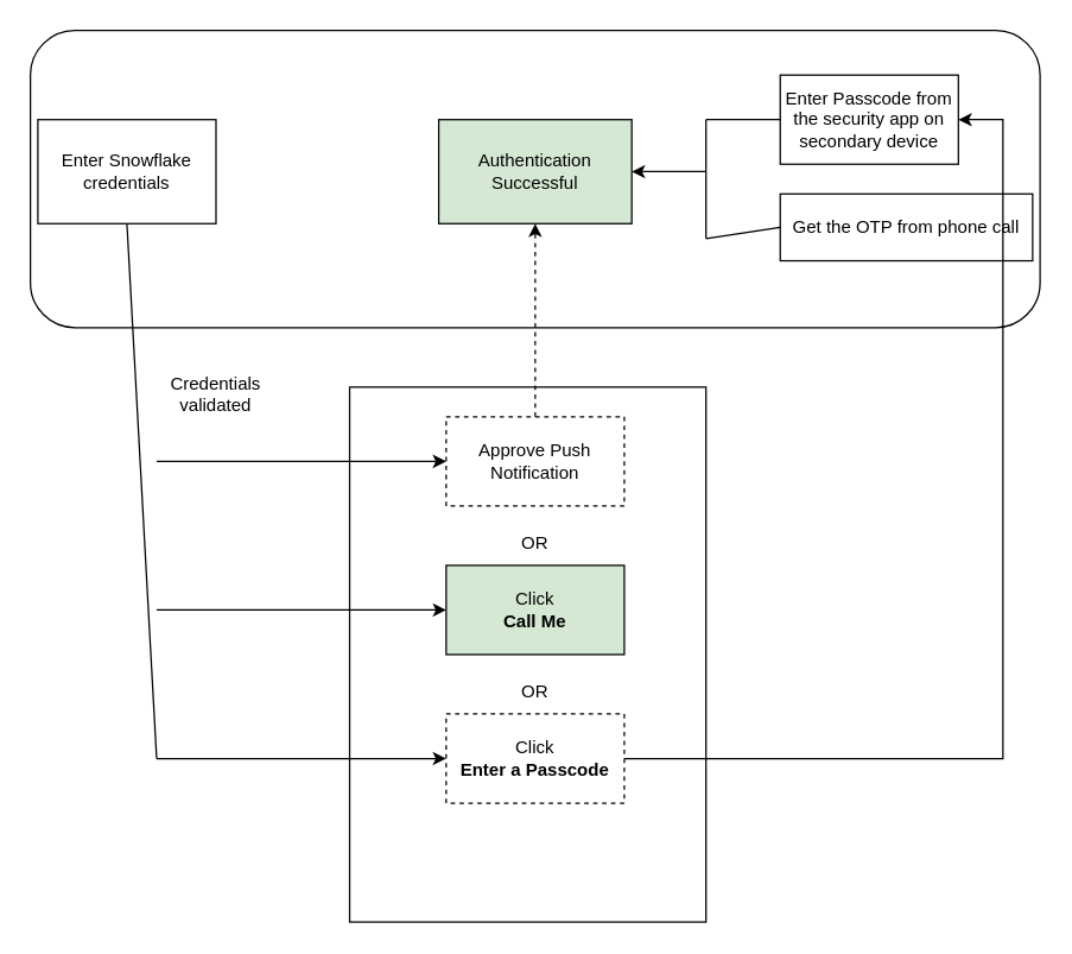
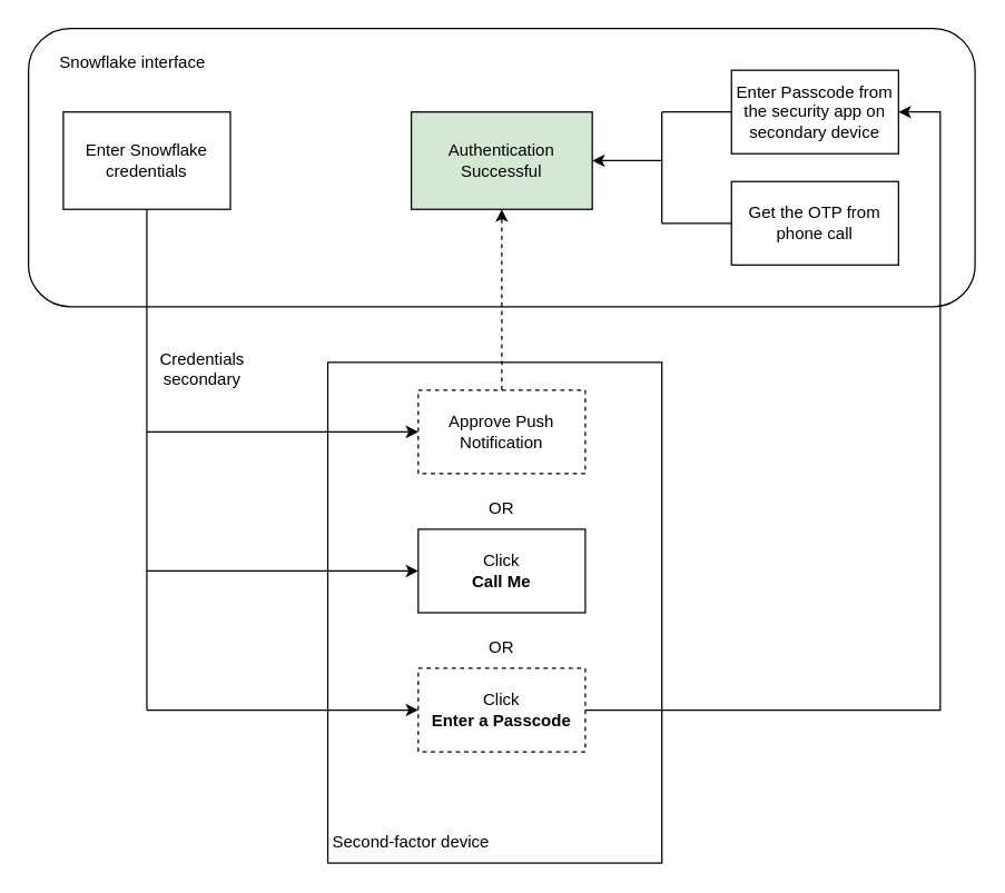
  <mxCell id="0" />
  <mxCell id="1" parent="0" />
  <mxCell id="2" value="" style="rounded=1;whiteSpace=wrap;html=1;" vertex="1" parent="1"><mxGeometry x="20" y="20" width="680" height="200" as="geometry" /></mxCell>
- <mxCell id="4" value="Enter Snowflake credentials" style="rounded=0;whiteSpace=wrap;html=1;" vertex="1" parent="1"><mxGeometry x="25" y="80" width="120" height="70" as="geometry" /></mxCell>
+ <mxCell id="3" value="Snowflake interface" style="text;html=1;strokeColor=none;fillColor=none;align=center;verticalAlign=middle;whiteSpace=wrap;rounded=0;" vertex="1" parent="1"><mxGeometry x="35" y="30" width="120" height="30" as="geometry" /></mxCell>
+ <mxCell id="4" value="Enter Snowflake credentials" style="rounded=0;whiteSpace=wrap;html=1;" vertex="1" parent="1"><mxGeometry x="45" y="80" width="120" height="70" as="geometry" /></mxCell>
  <mxCell id="5" value="" style="rounded=0;whiteSpace=wrap;html=1;" vertex="1" parent="1"><mxGeometry x="235" y="260" width="240" height="360" as="geometry" /></mxCell>
  <mxCell id="6" value="" style="endArrow=none;html=1;rounded=0;entryX=0.5;entryY=1;entryDx=0;entryDy=0;" edge="1" parent="1" target="4"><mxGeometry width="50" height="50" relative="1" as="geometry"><mxPoint x="105" y="510" as="sourcePoint" /><mxPoint x="105.06" y="157" as="targetPoint" /></mxGeometry></mxCell>
  <mxCell id="7" value="Approve Push Notification" style="rounded=0;whiteSpace=wrap;html=1;dashed=1;" vertex="1" parent="1"><mxGeometry x="300" y="280" width="120" height="60" as="geometry" /></mxCell>
- <mxCell id="8" value="Click &lt;br&gt;&lt;b&gt;Call Me&lt;/b&gt;" style="rounded=0;whiteSpace=wrap;html=1;fillColor=#d5e8d4;" vertex="1" parent="1"><mxGeometry x="300" y="380" width="120" height="60" as="geometry" /></mxCell>
+ <mxCell id="8" value="Click &lt;br&gt;&lt;b&gt;Call Me&lt;/b&gt;" style="rounded=0;whiteSpace=wrap;html=1;" vertex="1" parent="1"><mxGeometry x="300" y="380" width="120" height="60" as="geometry" /></mxCell>
  <mxCell id="9" value="Click&lt;br&gt;&lt;b&gt;Enter a Passcode&lt;/b&gt;" style="rounded=0;whiteSpace=wrap;html=1;dashed=1;" vertex="1" parent="1"><mxGeometry x="300" y="480" width="120" height="60" as="geometry" /></mxCell>
  <mxCell id="10" value="" style="endArrow=classic;html=1;rounded=0;entryX=0;entryY=0.5;entryDx=0;entryDy=0;" edge="1" parent="1" target="9"><mxGeometry width="50" height="50" relative="1" as="geometry"><mxPoint x="105" y="510" as="sourcePoint" /><mxPoint x="390" y="310" as="targetPoint" /></mxGeometry></mxCell>
  <mxCell id="11" value="" style="endArrow=classic;html=1;rounded=0;entryX=0;entryY=0.5;entryDx=0;entryDy=0;" edge="1" parent="1" target="8"><mxGeometry width="50" height="50" relative="1" as="geometry"><mxPoint x="105" y="410" as="sourcePoint" /><mxPoint x="390" y="310" as="targetPoint" /></mxGeometry></mxCell>
  <mxCell id="12" value="" style="endArrow=classic;html=1;rounded=0;entryX=0;entryY=0.5;entryDx=0;entryDy=0;" edge="1" parent="1" target="7"><mxGeometry width="50" height="50" relative="1" as="geometry"><mxPoint x="105" y="310" as="sourcePoint" /><mxPoint x="200" y="310" as="targetPoint" /></mxGeometry></mxCell>
  <mxCell id="13" value="OR" style="text;html=1;strokeColor=none;fillColor=none;align=center;verticalAlign=middle;whiteSpace=wrap;rounded=0;" vertex="1" parent="1"><mxGeometry x="330" y="350" width="60" height="30" as="geometry" /></mxCell>
  <mxCell id="14" value="OR" style="text;html=1;strokeColor=none;fillColor=none;align=center;verticalAlign=middle;whiteSpace=wrap;rounded=0;" vertex="1" parent="1"><mxGeometry x="330" y="450" width="60" height="30" as="geometry" /></mxCell>
  <mxCell id="15" value="Authentication Successful" style="rounded=0;whiteSpace=wrap;html=1;fillColor=#d5e8d4;" vertex="1" parent="1"><mxGeometry x="295" y="80" width="130" height="70" as="geometry" /></mxCell>
  <mxCell id="16" value="Enter Passcode from the security app on secondary device" style="rounded=0;whiteSpace=wrap;html=1;" vertex="1" parent="1"><mxGeometry x="525" y="50" width="120" height="60" as="geometry" /></mxCell>
- <mxCell id="17" value="Get the OTP from phone call" style="rounded=0;whiteSpace=wrap;html=1;" vertex="1" parent="1"><mxGeometry x="525" y="130" width="170" height="45" as="geometry" /></mxCell>
+ <mxCell id="17" value="Get the OTP from phone call" style="rounded=0;whiteSpace=wrap;html=1;" vertex="1" parent="1"><mxGeometry x="525" y="130" width="120" height="60" as="geometry" /></mxCell>
  <mxCell id="18" value="" style="endArrow=classic;html=1;rounded=0;exitX=0.5;exitY=0;exitDx=0;exitDy=0;entryX=0.5;entryY=1;entryDx=0;entryDy=0;dashed=1;" edge="1" parent="1" source="7" target="15"><mxGeometry width="50" height="50" relative="1" as="geometry"><mxPoint x="440" y="390" as="sourcePoint" /><mxPoint x="490" y="340" as="targetPoint" /></mxGeometry></mxCell>
  <mxCell id="19" value="" style="endArrow=classic;html=1;rounded=0;exitX=1;exitY=0.5;exitDx=0;exitDy=0;entryX=1;entryY=0.5;entryDx=0;entryDy=0;" edge="1" parent="1" source="9" target="16"><mxGeometry width="50" height="50" relative="1" as="geometry"><mxPoint x="345" y="390" as="sourcePoint" /><mxPoint x="395" y="340" as="targetPoint" /><Array as="points"><mxPoint x="675" y="510" /><mxPoint x="675" y="80" /></Array></mxGeometry></mxCell>
  <mxCell id="20" value="" style="endArrow=none;html=1;rounded=0;" edge="1" parent="1"><mxGeometry width="50" height="50" relative="1" as="geometry"><mxPoint x="475" y="80" as="sourcePoint" /><mxPoint x="525" y="80" as="targetPoint" /></mxGeometry></mxCell>
  <mxCell id="21" value="" style="endArrow=none;html=1;rounded=0;entryX=0;entryY=0.5;entryDx=0;entryDy=0;" edge="1" parent="1" target="17"><mxGeometry width="50" height="50" relative="1" as="geometry"><mxPoint x="475" y="160" as="sourcePoint" /><mxPoint x="525" y="150" as="targetPoint" /></mxGeometry></mxCell>
  <mxCell id="22" value="" style="endArrow=none;html=1;rounded=0;" edge="1" parent="1"><mxGeometry width="50" height="50" relative="1" as="geometry"><mxPoint x="475" y="160" as="sourcePoint" /><mxPoint x="475" y="80" as="targetPoint" /></mxGeometry></mxCell>
  <mxCell id="23" value="" style="endArrow=classic;html=1;rounded=0;entryX=1;entryY=0.5;entryDx=0;entryDy=0;" edge="1" parent="1" target="15"><mxGeometry width="50" height="50" relative="1" as="geometry"><mxPoint x="475" y="115" as="sourcePoint" /><mxPoint x="495" y="30" as="targetPoint" /></mxGeometry></mxCell>
- <mxCell id="25" value="Credentials validated" style="text;html=1;strokeColor=none;fillColor=none;align=center;verticalAlign=middle;whiteSpace=wrap;rounded=0;" vertex="1" parent="1"><mxGeometry x="115" y="250" width="60" height="30" as="geometry" /></mxCell>
+ <mxCell id="24" value="Second-factor device" style="text;html=1;strokeColor=none;fillColor=none;align=center;verticalAlign=middle;whiteSpace=wrap;rounded=0;" vertex="1" parent="1"><mxGeometry x="235" y="590" width="120" height="30" as="geometry" /></mxCell>
+ <mxCell id="25" value="Credentials secondary" style="text;html=1;strokeColor=none;fillColor=none;align=center;verticalAlign=middle;whiteSpace=wrap;rounded=0;" vertex="1" parent="1"><mxGeometry x="115" y="250" width="60" height="30" as="geometry" /></mxCell>
